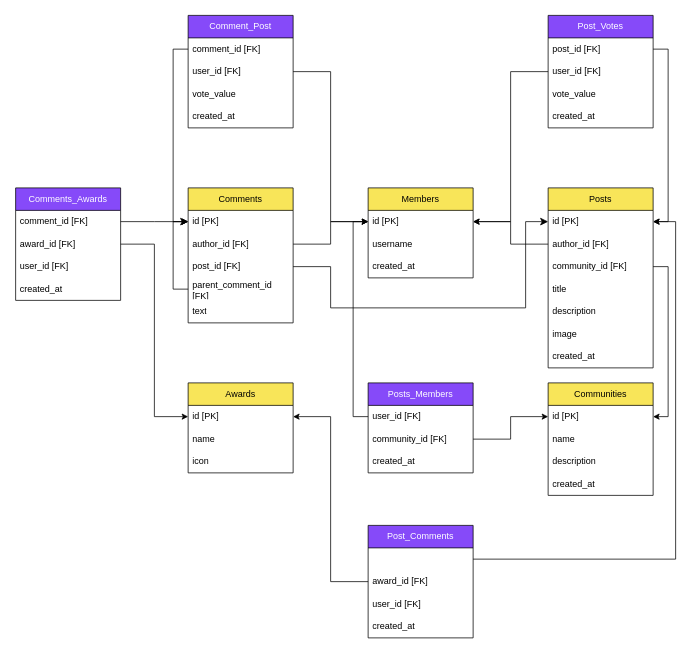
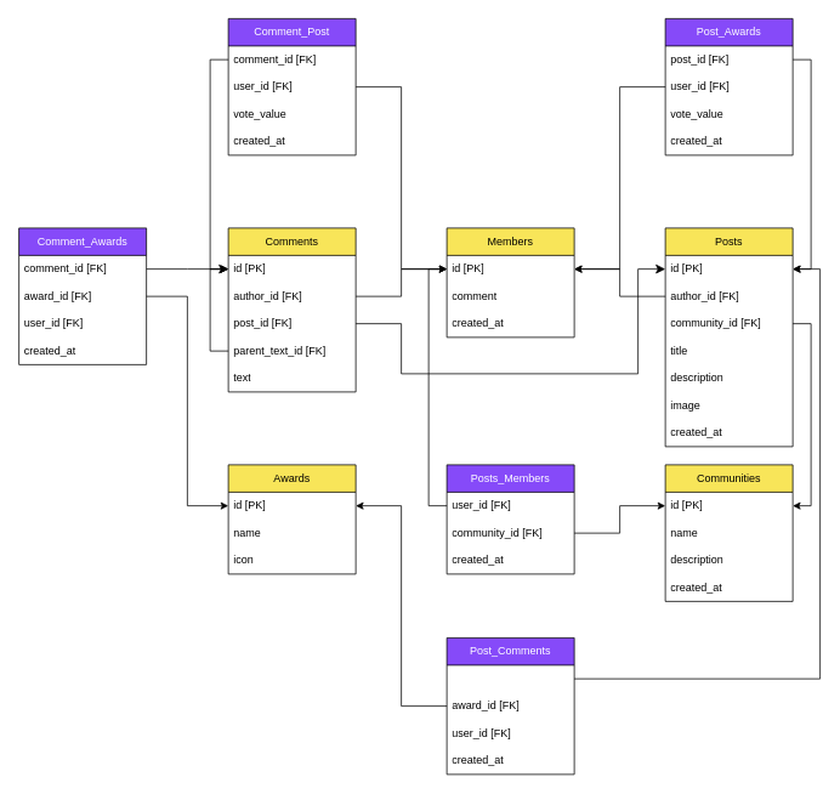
  <mxCell id="0" />
  <mxCell id="1" parent="0" />
  <mxCell id="2" value="Comments" style="swimlane;fontStyle=0;childLayout=stackLayout;horizontal=1;startSize=30;horizontalStack=0;resizeParent=1;resizeParentMax=0;resizeLast=0;collapsible=1;marginBottom=0;whiteSpace=wrap;html=1;fillColor=light-dark(#f8e559, #F8E559);fontColor=light-dark(#000000,#000000);" parent="1" vertex="1"><mxGeometry x="250" y="250" width="140" height="180" as="geometry" /></mxCell>
  <mxCell id="3" value="id [PK]" style="text;strokeColor=none;fillColor=none;align=left;verticalAlign=middle;spacingLeft=4;spacingRight=4;overflow=hidden;points=[[0,0.5],[1,0.5]];portConstraint=eastwest;rotatable=0;whiteSpace=wrap;html=1;" parent="2" vertex="1"><mxGeometry y="30" width="140" height="30" as="geometry" /></mxCell>
  <mxCell id="4" value="author_id [FK]" style="text;strokeColor=none;fillColor=none;align=left;verticalAlign=middle;spacingLeft=4;spacingRight=4;overflow=hidden;points=[[0,0.5],[1,0.5]];portConstraint=eastwest;rotatable=0;whiteSpace=wrap;html=1;" parent="2" vertex="1"><mxGeometry y="60" width="140" height="30" as="geometry" /></mxCell>
  <mxCell id="5" value="post_id [FK]" style="text;strokeColor=none;fillColor=none;align=left;verticalAlign=middle;spacingLeft=4;spacingRight=4;overflow=hidden;points=[[0,0.5],[1,0.5]];portConstraint=eastwest;rotatable=0;whiteSpace=wrap;html=1;" vertex="1" parent="2"><mxGeometry y="90" width="140" height="30" as="geometry" /></mxCell>
  <mxCell id="6" style="edgeStyle=orthogonalEdgeStyle;rounded=0;orthogonalLoop=1;jettySize=auto;html=1;exitX=0;exitY=0.5;exitDx=0;exitDy=0;entryX=0;entryY=0.5;entryDx=0;entryDy=0;fontSize=12;startSize=8;endSize=8;" edge="1" parent="2" source="7" target="3"><mxGeometry relative="1" as="geometry"><Array as="points"><mxPoint x="-20" y="135" /><mxPoint x="-20" y="45" /></Array></mxGeometry></mxCell>
- <mxCell id="7" value="parent_comment_id [FK]" style="text;strokeColor=none;fillColor=none;align=left;verticalAlign=middle;spacingLeft=4;spacingRight=4;overflow=hidden;points=[[0,0.5],[1,0.5]];portConstraint=eastwest;rotatable=0;whiteSpace=wrap;html=1;" vertex="1" parent="2"><mxGeometry y="120" width="140" height="30" as="geometry" /></mxCell>
+ <mxCell id="7" value="parent_text_id [FK]" style="text;strokeColor=none;fillColor=none;align=left;verticalAlign=middle;spacingLeft=4;spacingRight=4;overflow=hidden;points=[[0,0.5],[1,0.5]];portConstraint=eastwest;rotatable=0;whiteSpace=wrap;html=1;" vertex="1" parent="2"><mxGeometry y="120" width="140" height="30" as="geometry" /></mxCell>
  <mxCell id="8" value="text" style="text;strokeColor=none;fillColor=none;align=left;verticalAlign=middle;spacingLeft=4;spacingRight=4;overflow=hidden;points=[[0,0.5],[1,0.5]];portConstraint=eastwest;rotatable=0;whiteSpace=wrap;html=1;" parent="2" vertex="1"><mxGeometry y="150" width="140" height="30" as="geometry" /></mxCell>
  <mxCell id="9" value="Members" style="swimlane;fontStyle=0;childLayout=stackLayout;horizontal=1;startSize=30;horizontalStack=0;resizeParent=1;resizeParentMax=0;resizeLast=0;collapsible=1;marginBottom=0;whiteSpace=wrap;html=1;fillColor=light-dark(#f8e559, #F8E559);fontColor=light-dark(#000000,#000000);" parent="1" vertex="1"><mxGeometry x="490" y="250" width="140" height="120" as="geometry" /></mxCell>
  <mxCell id="10" value="id [PK]" style="text;strokeColor=none;fillColor=none;align=left;verticalAlign=middle;spacingLeft=4;spacingRight=4;overflow=hidden;points=[[0,0.5],[1,0.5]];portConstraint=eastwest;rotatable=0;whiteSpace=wrap;html=1;" parent="9" vertex="1"><mxGeometry y="30" width="140" height="30" as="geometry" /></mxCell>
- <mxCell id="11" value="username" style="text;strokeColor=none;fillColor=none;align=left;verticalAlign=middle;spacingLeft=4;spacingRight=4;overflow=hidden;points=[[0,0.5],[1,0.5]];portConstraint=eastwest;rotatable=0;whiteSpace=wrap;html=1;" parent="9" vertex="1"><mxGeometry y="60" width="140" height="30" as="geometry" /></mxCell>
+ <mxCell id="11" value="comment" style="text;strokeColor=none;fillColor=none;align=left;verticalAlign=middle;spacingLeft=4;spacingRight=4;overflow=hidden;points=[[0,0.5],[1,0.5]];portConstraint=eastwest;rotatable=0;whiteSpace=wrap;html=1;" parent="9" vertex="1"><mxGeometry y="60" width="140" height="30" as="geometry" /></mxCell>
  <mxCell id="12" value="created_at" style="text;strokeColor=none;fillColor=none;align=left;verticalAlign=middle;spacingLeft=4;spacingRight=4;overflow=hidden;points=[[0,0.5],[1,0.5]];portConstraint=eastwest;rotatable=0;whiteSpace=wrap;html=1;" parent="9" vertex="1"><mxGeometry y="90" width="140" height="30" as="geometry" /></mxCell>
  <mxCell id="13" value="Posts" style="swimlane;fontStyle=0;childLayout=stackLayout;horizontal=1;startSize=30;horizontalStack=0;resizeParent=1;resizeParentMax=0;resizeLast=0;collapsible=1;marginBottom=0;whiteSpace=wrap;html=1;fillColor=light-dark(#f8e559, #F8E559);fontColor=light-dark(#000000,#000000);" parent="1" vertex="1"><mxGeometry x="730" y="250" width="140" height="240" as="geometry" /></mxCell>
  <mxCell id="14" value="id [PK]" style="text;strokeColor=none;fillColor=none;align=left;verticalAlign=middle;spacingLeft=4;spacingRight=4;overflow=hidden;points=[[0,0.5],[1,0.5]];portConstraint=eastwest;rotatable=0;whiteSpace=wrap;html=1;" parent="13" vertex="1"><mxGeometry y="30" width="140" height="30" as="geometry" /></mxCell>
  <mxCell id="15" value="author_id [FK]" style="text;strokeColor=none;fillColor=none;align=left;verticalAlign=middle;spacingLeft=4;spacingRight=4;overflow=hidden;points=[[0,0.5],[1,0.5]];portConstraint=eastwest;rotatable=0;whiteSpace=wrap;html=1;" parent="13" vertex="1"><mxGeometry y="60" width="140" height="30" as="geometry" /></mxCell>
  <mxCell id="16" value="community_id [FK]" style="text;strokeColor=none;fillColor=none;align=left;verticalAlign=middle;spacingLeft=4;spacingRight=4;overflow=hidden;points=[[0,0.5],[1,0.5]];portConstraint=eastwest;rotatable=0;whiteSpace=wrap;html=1;" parent="13" vertex="1"><mxGeometry y="90" width="140" height="30" as="geometry" /></mxCell>
  <mxCell id="17" value="title" style="text;strokeColor=none;fillColor=none;align=left;verticalAlign=middle;spacingLeft=4;spacingRight=4;overflow=hidden;points=[[0,0.5],[1,0.5]];portConstraint=eastwest;rotatable=0;whiteSpace=wrap;html=1;" parent="13" vertex="1"><mxGeometry y="120" width="140" height="30" as="geometry" /></mxCell>
  <mxCell id="18" value="description" style="text;strokeColor=none;fillColor=none;align=left;verticalAlign=middle;spacingLeft=4;spacingRight=4;overflow=hidden;points=[[0,0.5],[1,0.5]];portConstraint=eastwest;rotatable=0;whiteSpace=wrap;html=1;" parent="13" vertex="1"><mxGeometry y="150" width="140" height="30" as="geometry" /></mxCell>
  <mxCell id="19" value="image" style="text;strokeColor=none;fillColor=none;align=left;verticalAlign=middle;spacingLeft=4;spacingRight=4;overflow=hidden;points=[[0,0.5],[1,0.5]];portConstraint=eastwest;rotatable=0;whiteSpace=wrap;html=1;" parent="13" vertex="1"><mxGeometry y="180" width="140" height="30" as="geometry" /></mxCell>
  <mxCell id="20" value="created_at" style="text;strokeColor=none;fillColor=none;align=left;verticalAlign=middle;spacingLeft=4;spacingRight=4;overflow=hidden;points=[[0,0.5],[1,0.5]];portConstraint=eastwest;rotatable=0;whiteSpace=wrap;html=1;" parent="13" vertex="1"><mxGeometry y="210" width="140" height="30" as="geometry" /></mxCell>
  <mxCell id="21" value="Communities" style="swimlane;fontStyle=0;childLayout=stackLayout;horizontal=1;startSize=30;horizontalStack=0;resizeParent=1;resizeParentMax=0;resizeLast=0;collapsible=1;marginBottom=0;whiteSpace=wrap;html=1;fillColor=light-dark(#f8e559, #F8E559);fontColor=light-dark(#000000,#000000);" parent="1" vertex="1"><mxGeometry x="730" y="510" width="140" height="150" as="geometry" /></mxCell>
  <mxCell id="22" value="id [PK]" style="text;strokeColor=none;fillColor=none;align=left;verticalAlign=middle;spacingLeft=4;spacingRight=4;overflow=hidden;points=[[0,0.5],[1,0.5]];portConstraint=eastwest;rotatable=0;whiteSpace=wrap;html=1;" parent="21" vertex="1"><mxGeometry y="30" width="140" height="30" as="geometry" /></mxCell>
  <mxCell id="23" value="name" style="text;strokeColor=none;fillColor=none;align=left;verticalAlign=middle;spacingLeft=4;spacingRight=4;overflow=hidden;points=[[0,0.5],[1,0.5]];portConstraint=eastwest;rotatable=0;whiteSpace=wrap;html=1;" parent="21" vertex="1"><mxGeometry y="60" width="140" height="30" as="geometry" /></mxCell>
  <mxCell id="24" value="description" style="text;strokeColor=none;fillColor=none;align=left;verticalAlign=middle;spacingLeft=4;spacingRight=4;overflow=hidden;points=[[0,0.5],[1,0.5]];portConstraint=eastwest;rotatable=0;whiteSpace=wrap;html=1;" vertex="1" parent="21"><mxGeometry y="90" width="140" height="30" as="geometry" /></mxCell>
  <mxCell id="25" value="created_at" style="text;strokeColor=none;fillColor=none;align=left;verticalAlign=middle;spacingLeft=4;spacingRight=4;overflow=hidden;points=[[0,0.5],[1,0.5]];portConstraint=eastwest;rotatable=0;whiteSpace=wrap;html=1;" parent="21" vertex="1"><mxGeometry y="120" width="140" height="30" as="geometry" /></mxCell>
  <mxCell id="26" value="Awards" style="swimlane;fontStyle=0;childLayout=stackLayout;horizontal=1;startSize=30;horizontalStack=0;resizeParent=1;resizeParentMax=0;resizeLast=0;collapsible=1;marginBottom=0;whiteSpace=wrap;html=1;fillColor=light-dark(#f8e559, #F8E559);fontColor=light-dark(#000000,#000000);" parent="1" vertex="1"><mxGeometry x="250" y="510" width="140" height="120" as="geometry" /></mxCell>
  <mxCell id="27" value="id [PK]" style="text;strokeColor=none;fillColor=none;align=left;verticalAlign=middle;spacingLeft=4;spacingRight=4;overflow=hidden;points=[[0,0.5],[1,0.5]];portConstraint=eastwest;rotatable=0;whiteSpace=wrap;html=1;" parent="26" vertex="1"><mxGeometry y="30" width="140" height="30" as="geometry" /></mxCell>
  <mxCell id="28" value="name" style="text;strokeColor=none;fillColor=none;align=left;verticalAlign=middle;spacingLeft=4;spacingRight=4;overflow=hidden;points=[[0,0.5],[1,0.5]];portConstraint=eastwest;rotatable=0;whiteSpace=wrap;html=1;" parent="26" vertex="1"><mxGeometry y="60" width="140" height="30" as="geometry" /></mxCell>
  <mxCell id="29" value="icon" style="text;strokeColor=none;fillColor=none;align=left;verticalAlign=middle;spacingLeft=4;spacingRight=4;overflow=hidden;points=[[0,0.5],[1,0.5]];portConstraint=eastwest;rotatable=0;whiteSpace=wrap;html=1;" parent="26" vertex="1"><mxGeometry y="90" width="140" height="30" as="geometry" /></mxCell>
  <mxCell id="30" value="Comment_Post" style="swimlane;fontStyle=0;childLayout=stackLayout;horizontal=1;startSize=30;horizontalStack=0;resizeParent=1;resizeParentMax=0;resizeLast=0;collapsible=1;marginBottom=0;whiteSpace=wrap;html=1;fillColor=light-dark(#864af9, #864AF9);fontColor=light-dark(#FFFFFF,#FFFFFF);" parent="1" vertex="1"><mxGeometry x="250" y="20" width="140" height="150" as="geometry" /></mxCell>
  <mxCell id="31" value="comment_id [FK]" style="text;strokeColor=none;fillColor=none;align=left;verticalAlign=middle;spacingLeft=4;spacingRight=4;overflow=hidden;points=[[0,0.5],[1,0.5]];portConstraint=eastwest;rotatable=0;whiteSpace=wrap;html=1;" parent="30" vertex="1"><mxGeometry y="30" width="140" height="30" as="geometry" /></mxCell>
  <mxCell id="32" value="user_id [FK]" style="text;strokeColor=none;fillColor=none;align=left;verticalAlign=middle;spacingLeft=4;spacingRight=4;overflow=hidden;points=[[0,0.5],[1,0.5]];portConstraint=eastwest;rotatable=0;whiteSpace=wrap;html=1;" parent="30" vertex="1"><mxGeometry y="60" width="140" height="30" as="geometry" /></mxCell>
  <mxCell id="33" value="vote_value" style="text;strokeColor=none;fillColor=none;align=left;verticalAlign=middle;spacingLeft=4;spacingRight=4;overflow=hidden;points=[[0,0.5],[1,0.5]];portConstraint=eastwest;rotatable=0;whiteSpace=wrap;html=1;" parent="30" vertex="1"><mxGeometry y="90" width="140" height="30" as="geometry" /></mxCell>
  <mxCell id="34" value="created_at" style="text;strokeColor=none;fillColor=none;align=left;verticalAlign=middle;spacingLeft=4;spacingRight=4;overflow=hidden;points=[[0,0.5],[1,0.5]];portConstraint=eastwest;rotatable=0;whiteSpace=wrap;html=1;" parent="30" vertex="1"><mxGeometry y="120" width="140" height="30" as="geometry" /></mxCell>
- <mxCell id="35" value="Post_Votes" style="swimlane;fontStyle=0;childLayout=stackLayout;horizontal=1;startSize=30;horizontalStack=0;resizeParent=1;resizeParentMax=0;resizeLast=0;collapsible=1;marginBottom=0;whiteSpace=wrap;html=1;fillColor=light-dark(#864af9, #864AF9);fontColor=light-dark(#FFFFFF,#FFFFFF);" parent="1" vertex="1"><mxGeometry x="730" y="20" width="140" height="150" as="geometry" /></mxCell>
+ <mxCell id="35" value="Post_Awards" style="swimlane;fontStyle=0;childLayout=stackLayout;horizontal=1;startSize=30;horizontalStack=0;resizeParent=1;resizeParentMax=0;resizeLast=0;collapsible=1;marginBottom=0;whiteSpace=wrap;html=1;fillColor=light-dark(#864af9, #864AF9);fontColor=light-dark(#FFFFFF,#FFFFFF);" parent="1" vertex="1"><mxGeometry x="730" y="20" width="140" height="150" as="geometry" /></mxCell>
  <mxCell id="36" value="post_id [FK]" style="text;strokeColor=none;fillColor=none;align=left;verticalAlign=middle;spacingLeft=4;spacingRight=4;overflow=hidden;points=[[0,0.5],[1,0.5]];portConstraint=eastwest;rotatable=0;whiteSpace=wrap;html=1;" parent="35" vertex="1"><mxGeometry y="30" width="140" height="30" as="geometry" /></mxCell>
  <mxCell id="37" value="user_id [FK]" style="text;strokeColor=none;fillColor=none;align=left;verticalAlign=middle;spacingLeft=4;spacingRight=4;overflow=hidden;points=[[0,0.5],[1,0.5]];portConstraint=eastwest;rotatable=0;whiteSpace=wrap;html=1;" parent="35" vertex="1"><mxGeometry y="60" width="140" height="30" as="geometry" /></mxCell>
  <mxCell id="38" value="vote_value" style="text;strokeColor=none;fillColor=none;align=left;verticalAlign=middle;spacingLeft=4;spacingRight=4;overflow=hidden;points=[[0,0.5],[1,0.5]];portConstraint=eastwest;rotatable=0;whiteSpace=wrap;html=1;" parent="35" vertex="1"><mxGeometry y="90" width="140" height="30" as="geometry" /></mxCell>
  <mxCell id="39" value="created_at" style="text;strokeColor=none;fillColor=none;align=left;verticalAlign=middle;spacingLeft=4;spacingRight=4;overflow=hidden;points=[[0,0.5],[1,0.5]];portConstraint=eastwest;rotatable=0;whiteSpace=wrap;html=1;" parent="35" vertex="1"><mxGeometry y="120" width="140" height="30" as="geometry" /></mxCell>
  <mxCell id="40" value="Post_Comments" style="swimlane;fontStyle=0;childLayout=stackLayout;horizontal=1;startSize=30;horizontalStack=0;resizeParent=1;resizeParentMax=0;resizeLast=0;collapsible=1;marginBottom=0;whiteSpace=wrap;html=1;fillColor=light-dark(#864af9, #864AF9);fontColor=light-dark(#FFFFFF,#FFFFFF);" parent="1" vertex="1"><mxGeometry x="490" y="700" width="140" height="150" as="geometry" /></mxCell>
  <mxCell id="41" value="post_id [FK]" style="text;strokeColor=none;fillColor=none;align=left;verticalAlign=middle;spacingLeft=4;spacingRight=4;overflow=hidden;points=[[0,0.5],[1,0.5]];portConstraint=eastwest;rotatable=0;whiteSpace=wrap;html=1;fontColor=light-dark(#FFFFFF,#FFFFFF);" parent="40" vertex="1"><mxGeometry y="30" width="140" height="30" as="geometry" /></mxCell>
  <mxCell id="42" value="award_id [FK]" style="text;strokeColor=none;fillColor=none;align=left;verticalAlign=middle;spacingLeft=4;spacingRight=4;overflow=hidden;points=[[0,0.5],[1,0.5]];portConstraint=eastwest;rotatable=0;whiteSpace=wrap;html=1;" parent="40" vertex="1"><mxGeometry y="60" width="140" height="30" as="geometry" /></mxCell>
  <mxCell id="43" value="user_id [FK]" style="text;strokeColor=none;fillColor=none;align=left;verticalAlign=middle;spacingLeft=4;spacingRight=4;overflow=hidden;points=[[0,0.5],[1,0.5]];portConstraint=eastwest;rotatable=0;whiteSpace=wrap;html=1;" vertex="1" parent="40"><mxGeometry y="90" width="140" height="30" as="geometry" /></mxCell>
  <mxCell id="44" value="created_at" style="text;strokeColor=none;fillColor=none;align=left;verticalAlign=middle;spacingLeft=4;spacingRight=4;overflow=hidden;points=[[0,0.5],[1,0.5]];portConstraint=eastwest;rotatable=0;whiteSpace=wrap;html=1;" parent="40" vertex="1"><mxGeometry y="120" width="140" height="30" as="geometry" /></mxCell>
  <mxCell id="45" value="Posts_Members" style="swimlane;fontStyle=0;childLayout=stackLayout;horizontal=1;startSize=30;horizontalStack=0;resizeParent=1;resizeParentMax=0;resizeLast=0;collapsible=1;marginBottom=0;whiteSpace=wrap;html=1;fillColor=light-dark(#864af9, #864AF9);fontColor=light-dark(#FFFFFF,#FFFFFF);" parent="1" vertex="1"><mxGeometry x="490" y="510" width="140" height="120" as="geometry" /></mxCell>
  <mxCell id="46" value="user_id [FK]" style="text;strokeColor=none;fillColor=none;align=left;verticalAlign=middle;spacingLeft=4;spacingRight=4;overflow=hidden;points=[[0,0.5],[1,0.5]];portConstraint=eastwest;rotatable=0;whiteSpace=wrap;html=1;" parent="45" vertex="1"><mxGeometry y="30" width="140" height="30" as="geometry" /></mxCell>
  <mxCell id="47" value="community_id [FK]" style="text;strokeColor=none;fillColor=none;align=left;verticalAlign=middle;spacingLeft=4;spacingRight=4;overflow=hidden;points=[[0,0.5],[1,0.5]];portConstraint=eastwest;rotatable=0;whiteSpace=wrap;html=1;" parent="45" vertex="1"><mxGeometry y="60" width="140" height="30" as="geometry" /></mxCell>
  <mxCell id="48" value="created_at" style="text;strokeColor=none;fillColor=none;align=left;verticalAlign=middle;spacingLeft=4;spacingRight=4;overflow=hidden;points=[[0,0.5],[1,0.5]];portConstraint=eastwest;rotatable=0;whiteSpace=wrap;html=1;" parent="45" vertex="1"><mxGeometry y="90" width="140" height="30" as="geometry" /></mxCell>
- <mxCell id="49" value="Comments_Awards" style="swimlane;fontStyle=0;childLayout=stackLayout;horizontal=1;startSize=30;horizontalStack=0;resizeParent=1;resizeParentMax=0;resizeLast=0;collapsible=1;marginBottom=0;whiteSpace=wrap;html=1;fillColor=light-dark(#864af9, #864AF9);fontColor=light-dark(#FFFFFF,#FFFFFF);" parent="1" vertex="1"><mxGeometry x="20" y="250" width="140" height="150" as="geometry" /></mxCell>
+ <mxCell id="49" value="Comment_Awards" style="swimlane;fontStyle=0;childLayout=stackLayout;horizontal=1;startSize=30;horizontalStack=0;resizeParent=1;resizeParentMax=0;resizeLast=0;collapsible=1;marginBottom=0;whiteSpace=wrap;html=1;fillColor=light-dark(#864af9, #864AF9);fontColor=light-dark(#FFFFFF,#FFFFFF);" parent="1" vertex="1"><mxGeometry x="20" y="250" width="140" height="150" as="geometry" /></mxCell>
  <mxCell id="50" style="edgeStyle=orthogonalEdgeStyle;rounded=0;orthogonalLoop=1;jettySize=auto;html=1;exitX=1;exitY=0.5;exitDx=0;exitDy=0;" parent="49" source="51" edge="1"><mxGeometry relative="1" as="geometry"><mxPoint x="230" y="45" as="targetPoint" /></mxGeometry></mxCell>
  <mxCell id="51" value="comment_id [FK]" style="text;strokeColor=none;fillColor=none;align=left;verticalAlign=middle;spacingLeft=4;spacingRight=4;overflow=hidden;points=[[0,0.5],[1,0.5]];portConstraint=eastwest;rotatable=0;whiteSpace=wrap;html=1;" parent="49" vertex="1"><mxGeometry y="30" width="140" height="30" as="geometry" /></mxCell>
  <mxCell id="52" value="award_id [FK]" style="text;strokeColor=none;fillColor=none;align=left;verticalAlign=middle;spacingLeft=4;spacingRight=4;overflow=hidden;points=[[0,0.5],[1,0.5]];portConstraint=eastwest;rotatable=0;whiteSpace=wrap;html=1;" parent="49" vertex="1"><mxGeometry y="60" width="140" height="30" as="geometry" /></mxCell>
  <mxCell id="53" value="user_id [FK]" style="text;strokeColor=none;fillColor=none;align=left;verticalAlign=middle;spacingLeft=4;spacingRight=4;overflow=hidden;points=[[0,0.5],[1,0.5]];portConstraint=eastwest;rotatable=0;whiteSpace=wrap;html=1;" vertex="1" parent="49"><mxGeometry y="90" width="140" height="30" as="geometry" /></mxCell>
  <mxCell id="54" value="created_at" style="text;strokeColor=none;fillColor=none;align=left;verticalAlign=middle;spacingLeft=4;spacingRight=4;overflow=hidden;points=[[0,0.5],[1,0.5]];portConstraint=eastwest;rotatable=0;whiteSpace=wrap;html=1;" parent="49" vertex="1"><mxGeometry y="120" width="140" height="30" as="geometry" /></mxCell>
  <mxCell id="55" style="edgeStyle=orthogonalEdgeStyle;rounded=0;orthogonalLoop=1;jettySize=auto;html=1;exitX=1;exitY=0.5;exitDx=0;exitDy=0;entryX=1;entryY=0.5;entryDx=0;entryDy=0;" parent="1" source="16" target="22" edge="1"><mxGeometry relative="1" as="geometry" /></mxCell>
  <mxCell id="56" style="edgeStyle=orthogonalEdgeStyle;rounded=0;orthogonalLoop=1;jettySize=auto;html=1;exitX=0;exitY=0.5;exitDx=0;exitDy=0;entryX=1;entryY=0.5;entryDx=0;entryDy=0;" parent="1" source="15" target="10" edge="1"><mxGeometry relative="1" as="geometry" /></mxCell>
  <mxCell id="57" style="edgeStyle=orthogonalEdgeStyle;rounded=0;orthogonalLoop=1;jettySize=auto;html=1;exitX=1;exitY=0.5;exitDx=0;exitDy=0;entryX=0;entryY=0.5;entryDx=0;entryDy=0;" parent="1" source="4" target="10" edge="1"><mxGeometry relative="1" as="geometry" /></mxCell>
  <mxCell id="58" style="edgeStyle=orthogonalEdgeStyle;rounded=0;orthogonalLoop=1;jettySize=auto;html=1;exitX=1;exitY=0.5;exitDx=0;exitDy=0;entryX=1;entryY=0.5;entryDx=0;entryDy=0;" parent="1" source="36" target="14" edge="1"><mxGeometry relative="1" as="geometry" /></mxCell>
  <mxCell id="59" style="edgeStyle=orthogonalEdgeStyle;rounded=0;orthogonalLoop=1;jettySize=auto;html=1;exitX=0;exitY=0.5;exitDx=0;exitDy=0;entryX=0;entryY=0.5;entryDx=0;entryDy=0;" parent="1" source="31" target="3" edge="1"><mxGeometry relative="1" as="geometry" /></mxCell>
  <mxCell id="60" style="edgeStyle=orthogonalEdgeStyle;rounded=0;orthogonalLoop=1;jettySize=auto;html=1;exitX=0;exitY=0.5;exitDx=0;exitDy=0;entryX=1;entryY=0.5;entryDx=0;entryDy=0;" parent="1" source="37" target="10" edge="1"><mxGeometry relative="1" as="geometry" /></mxCell>
  <mxCell id="61" style="edgeStyle=orthogonalEdgeStyle;rounded=0;orthogonalLoop=1;jettySize=auto;html=1;exitX=1;exitY=0.5;exitDx=0;exitDy=0;entryX=0;entryY=0.5;entryDx=0;entryDy=0;" parent="1" source="32" target="10" edge="1"><mxGeometry relative="1" as="geometry" /></mxCell>
  <mxCell id="62" style="edgeStyle=orthogonalEdgeStyle;rounded=0;orthogonalLoop=1;jettySize=auto;html=1;exitX=1;exitY=0.5;exitDx=0;exitDy=0;entryX=0;entryY=0.5;entryDx=0;entryDy=0;" parent="1" source="52" target="27" edge="1"><mxGeometry relative="1" as="geometry" /></mxCell>
  <mxCell id="63" style="edgeStyle=orthogonalEdgeStyle;rounded=0;orthogonalLoop=1;jettySize=auto;html=1;exitX=0;exitY=0.5;exitDx=0;exitDy=0;entryX=0;entryY=0.5;entryDx=0;entryDy=0;" parent="1" source="46" target="10" edge="1"><mxGeometry relative="1" as="geometry" /></mxCell>
  <mxCell id="64" style="edgeStyle=orthogonalEdgeStyle;rounded=0;orthogonalLoop=1;jettySize=auto;html=1;exitX=0;exitY=0.5;exitDx=0;exitDy=0;entryX=1;entryY=0.5;entryDx=0;entryDy=0;" parent="1" source="42" target="27" edge="1"><mxGeometry relative="1" as="geometry" /></mxCell>
  <mxCell id="65" style="edgeStyle=orthogonalEdgeStyle;rounded=0;orthogonalLoop=1;jettySize=auto;html=1;exitX=1;exitY=0.5;exitDx=0;exitDy=0;entryX=1;entryY=0.5;entryDx=0;entryDy=0;" parent="1" source="41" target="14" edge="1"><mxGeometry relative="1" as="geometry"><Array as="points"><mxPoint x="900" y="745" /><mxPoint x="900" y="295" /></Array></mxGeometry></mxCell>
  <mxCell id="66" style="edgeStyle=orthogonalEdgeStyle;rounded=0;orthogonalLoop=1;jettySize=auto;html=1;exitX=1;exitY=0.5;exitDx=0;exitDy=0;entryX=0;entryY=0.5;entryDx=0;entryDy=0;" parent="1" source="47" target="22" edge="1"><mxGeometry relative="1" as="geometry" /></mxCell>
  <mxCell id="67" style="edgeStyle=orthogonalEdgeStyle;rounded=0;orthogonalLoop=1;jettySize=auto;html=1;exitX=1;exitY=0.5;exitDx=0;exitDy=0;entryX=0;entryY=0.5;entryDx=0;entryDy=0;fontSize=12;startSize=8;endSize=8;" edge="1" parent="1" source="5" target="14"><mxGeometry relative="1" as="geometry"><Array as="points"><mxPoint x="440" y="355" /><mxPoint x="440" y="410" /><mxPoint x="700" y="410" /><mxPoint x="700" y="295" /></Array></mxGeometry></mxCell>
